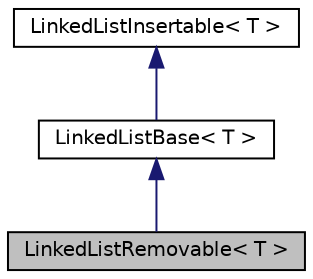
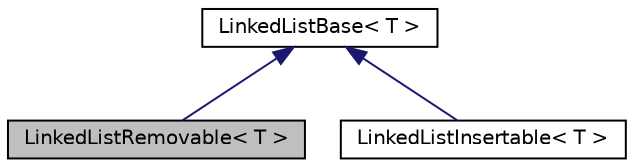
  digraph {
    node [color=black fillcolor=white fontname=Helvetica fontsize=10 shape=record style=filled]
    edge [color=midnightblue dir=back fontname=Helvetica fontsize=10 labelfontname=Helvetica labelfontsize=10 style=solid]
    n1 [fillcolor=grey75 fontcolor=black height=0.2 label="LinkedListRemovable\< T \>" width=0.4]
    n2 [height=0.2 label="LinkedListInsertable\< T \>" width=0.4]
    n3 [height=0.2 label="LinkedListBase\< T \>" width=0.4]
    n3 -> n1
-   n2 -> n3
+   n3 -> n2
  }
